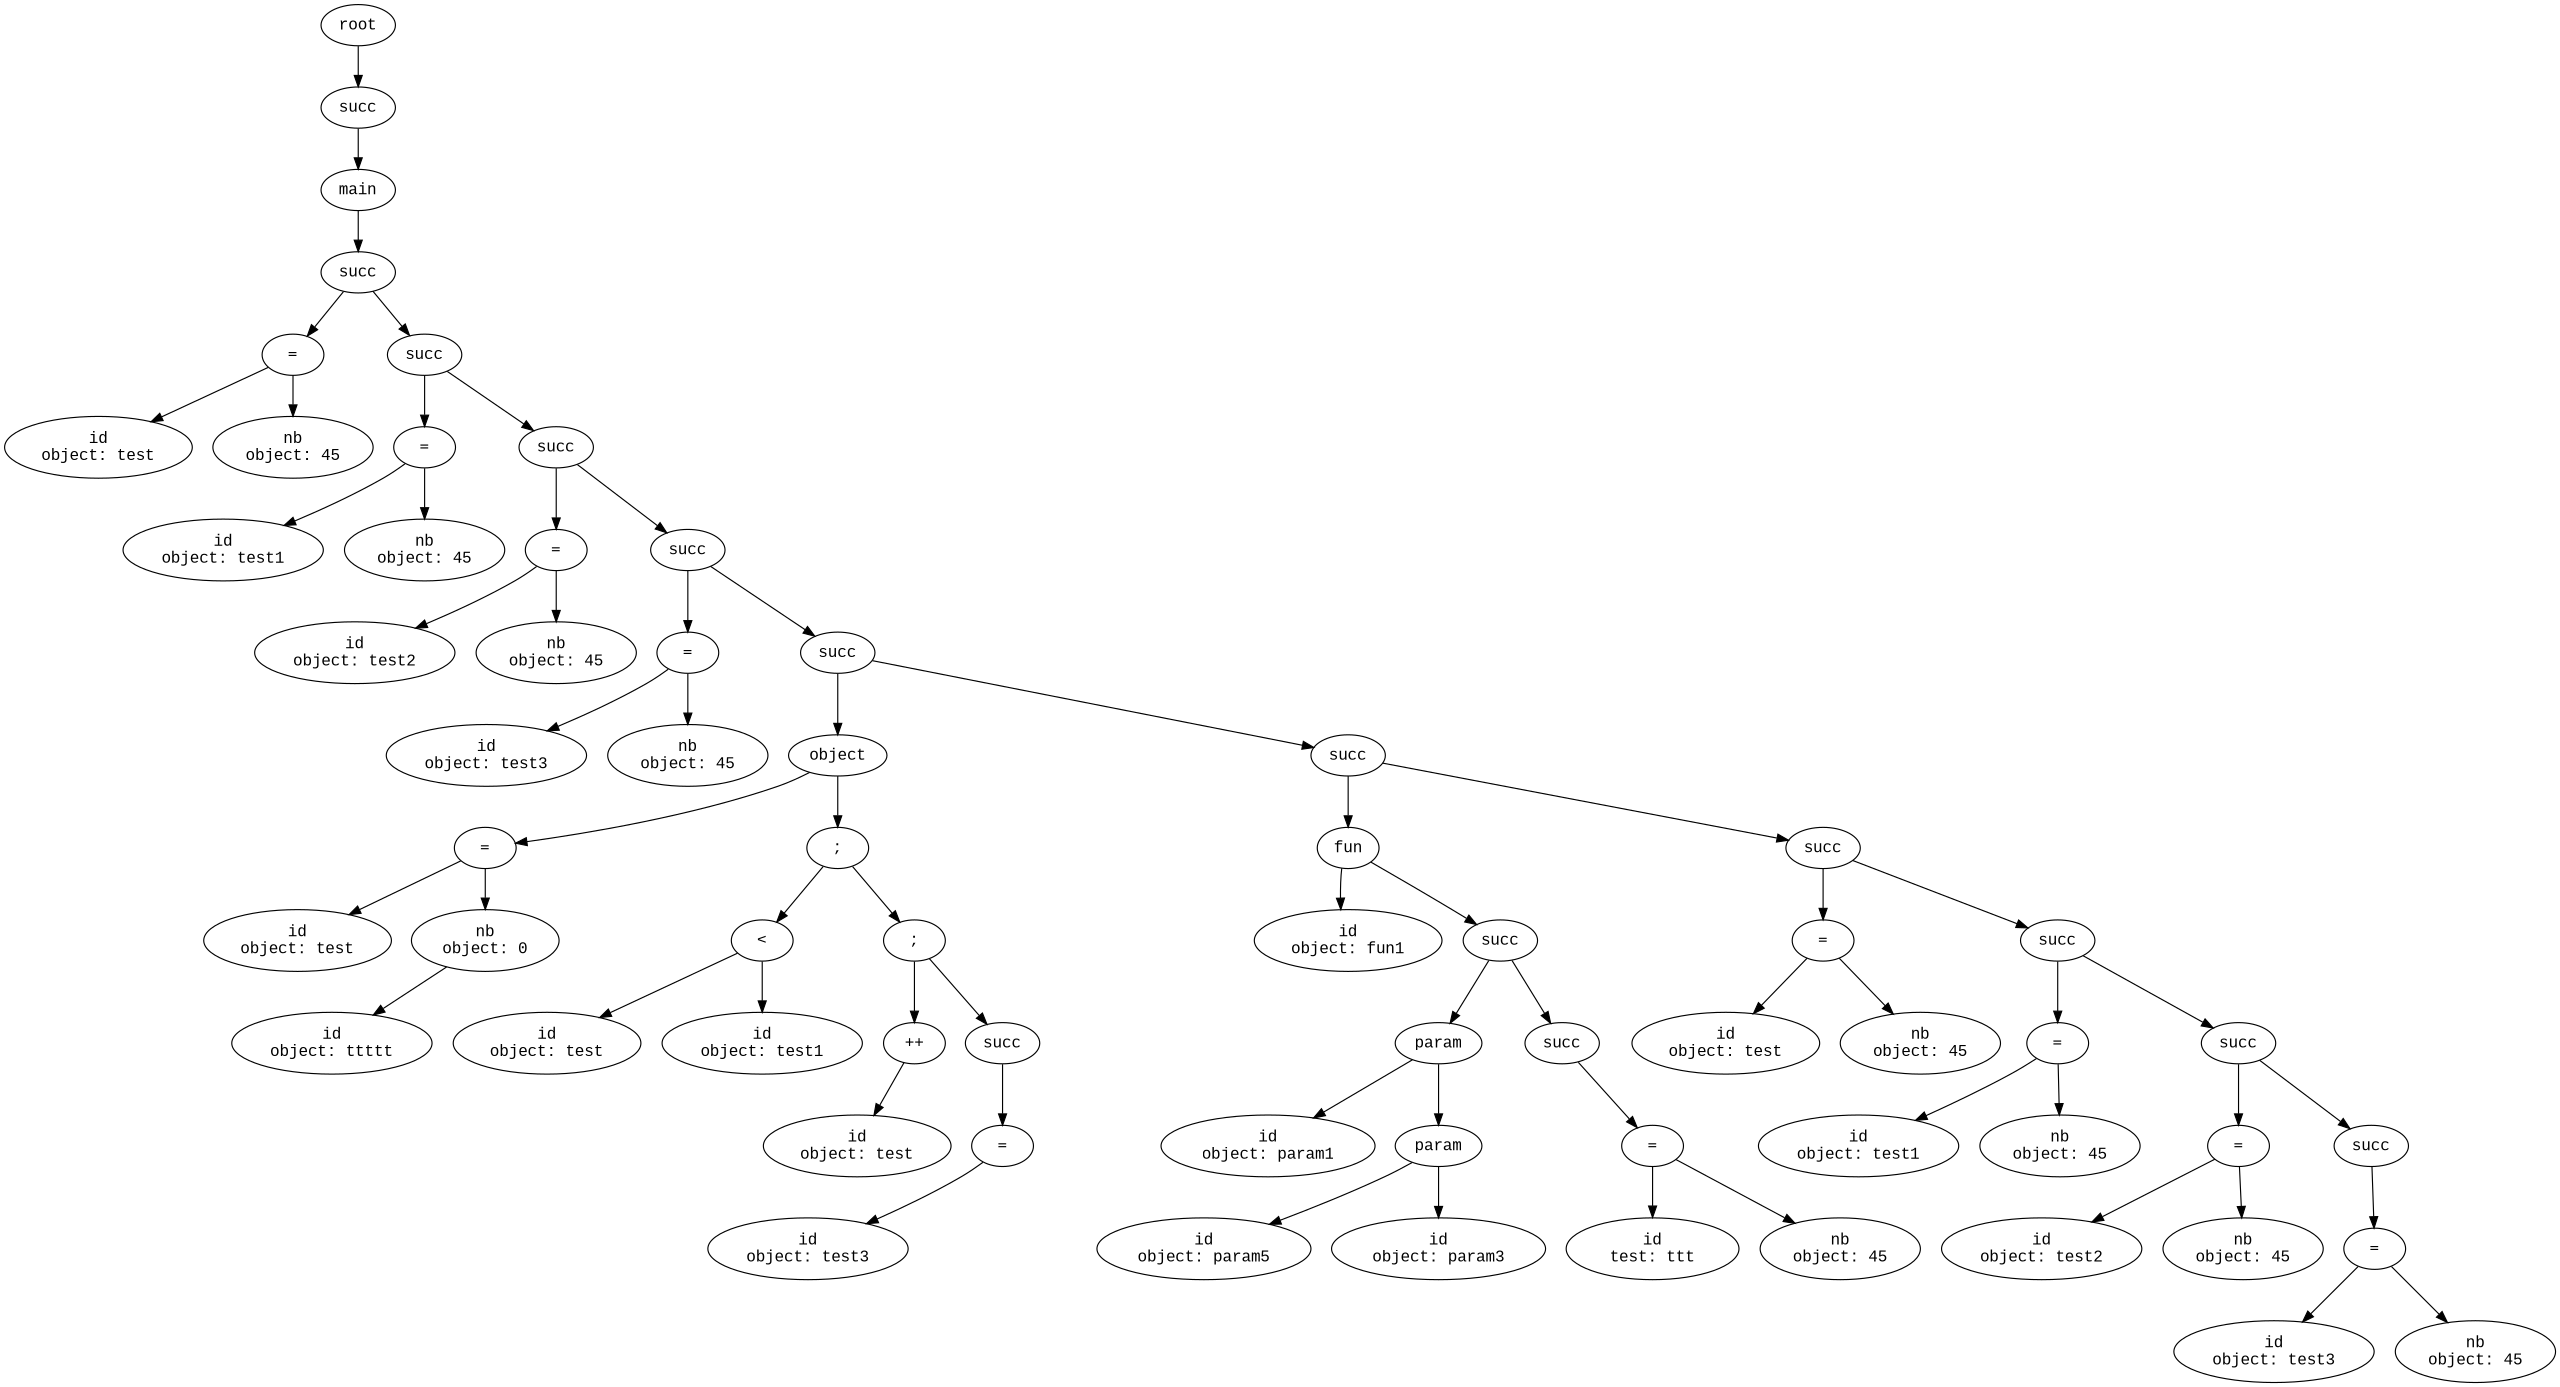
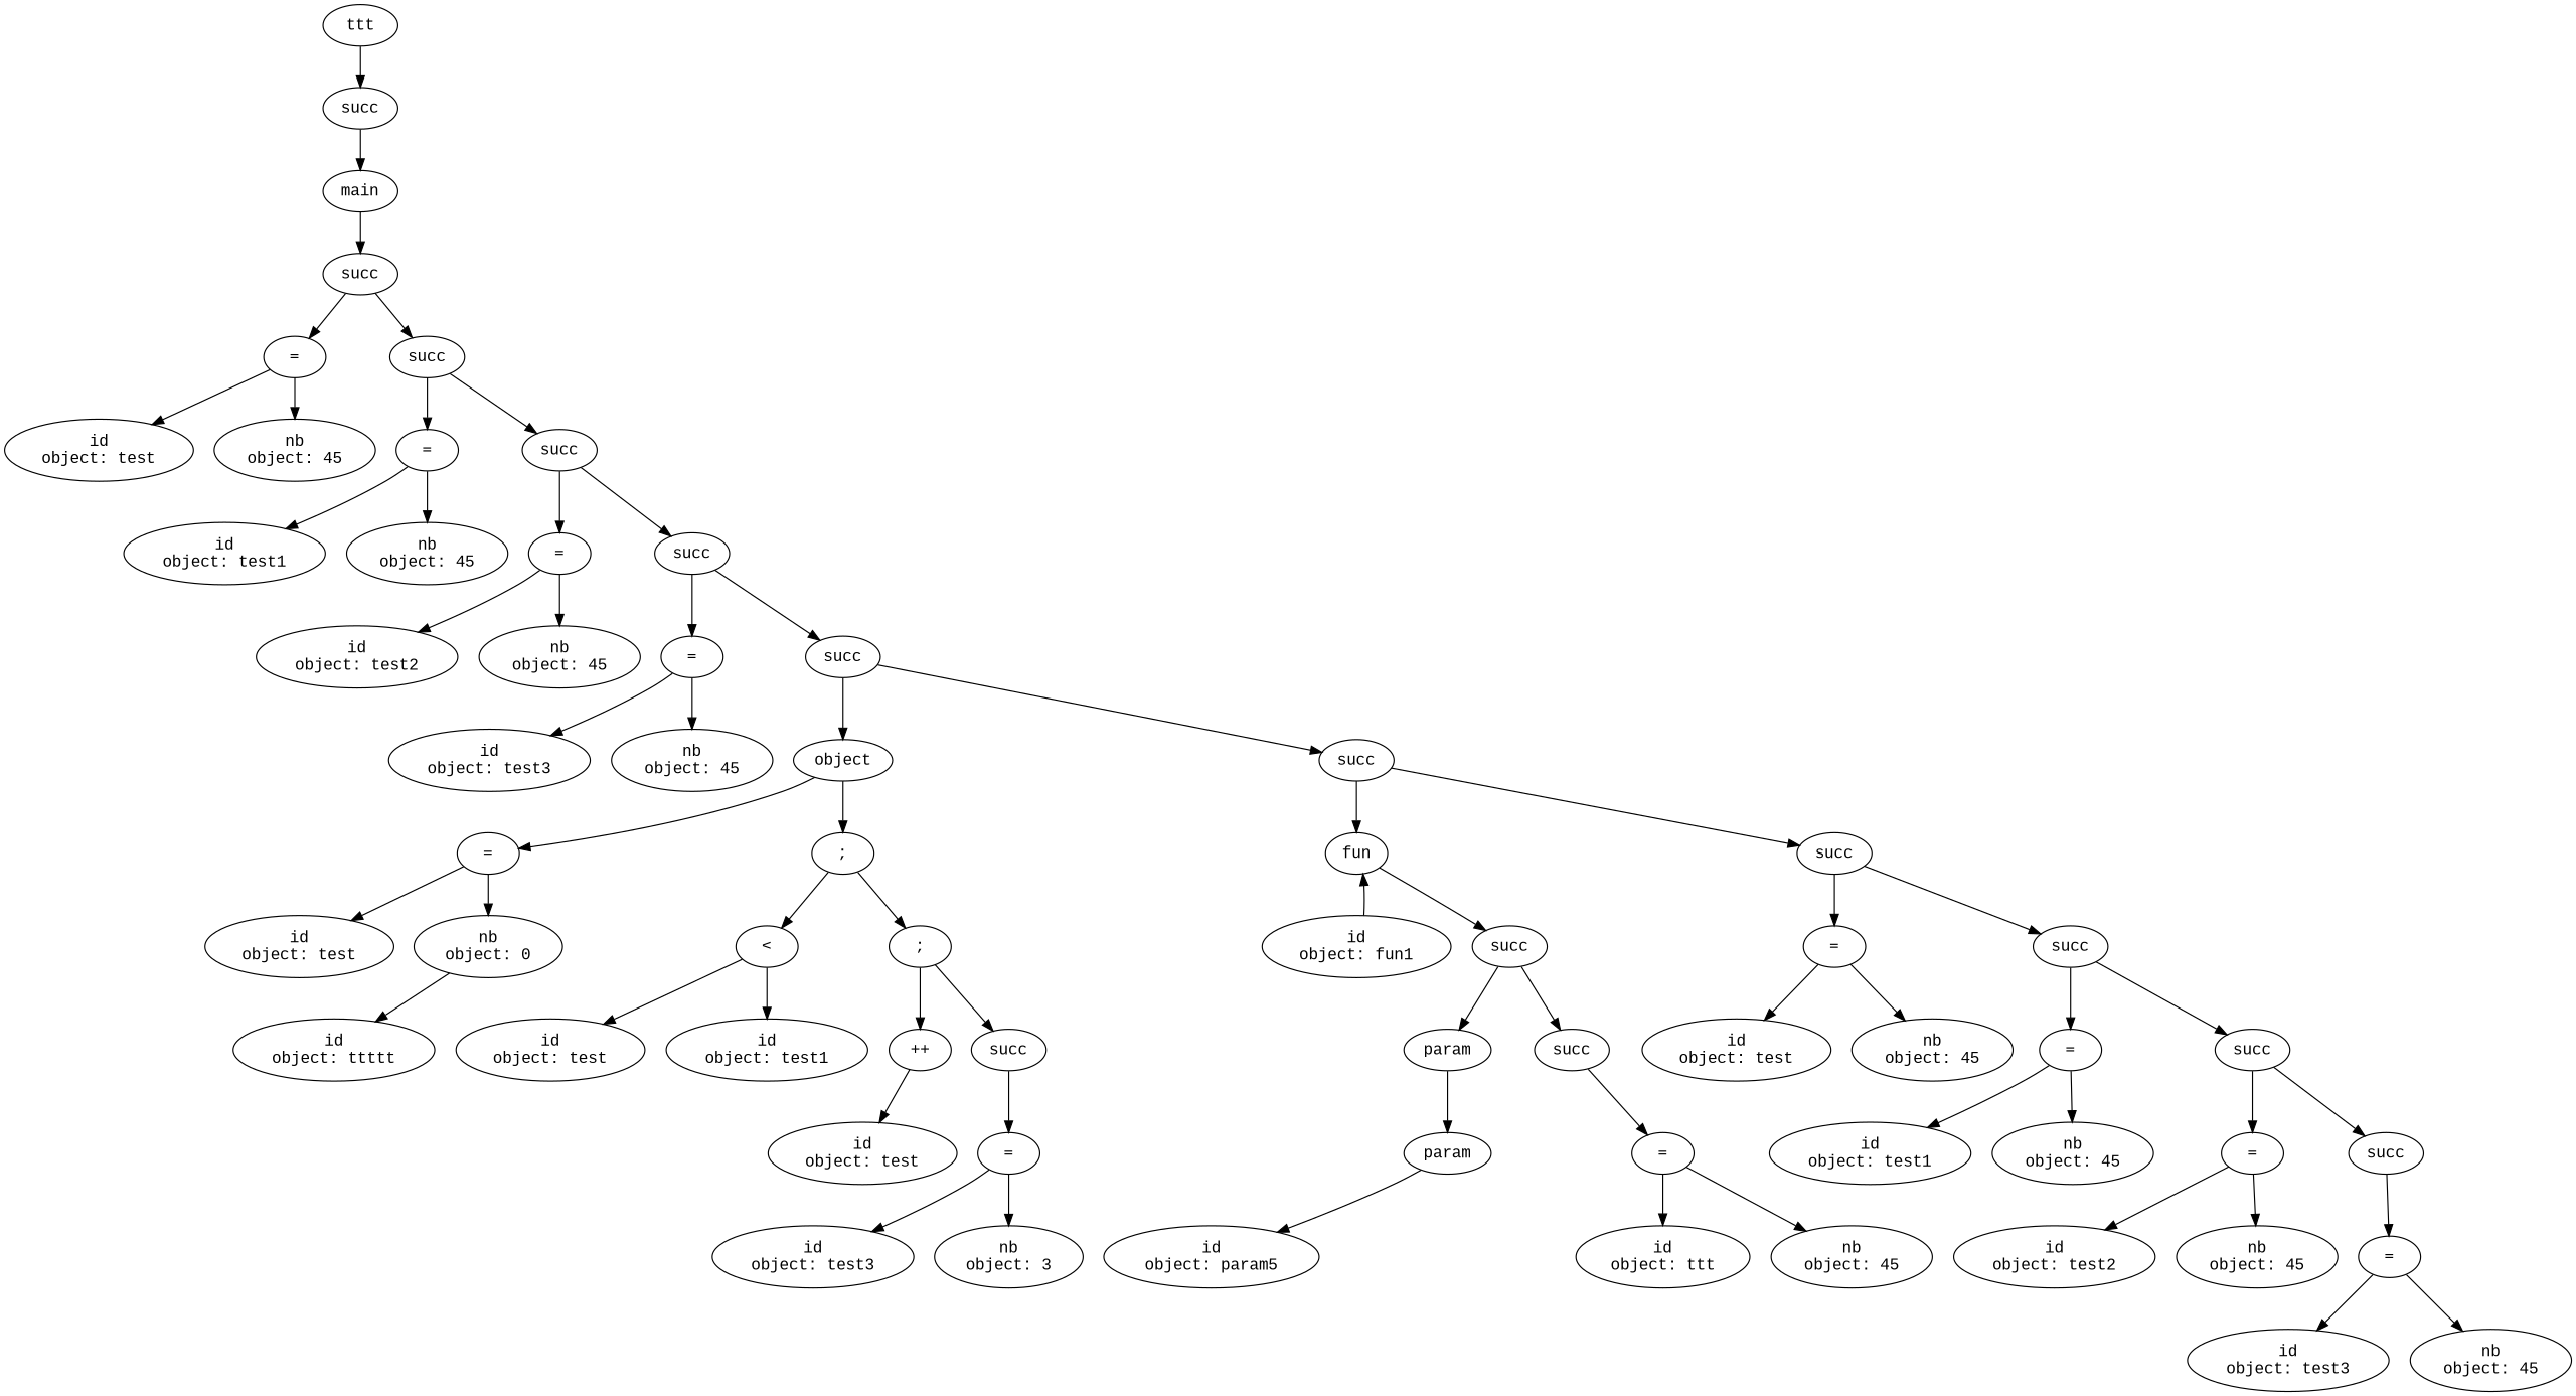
  digraph {
    fontname="Liberation Mono"
    node [fontname="Liberation Mono" shape=ellipse]
    edge [fontname="Liberation Mono"]
-   n1 [label=root]
+   n1 [label=ttt]
    n2 [label=succ]
    n3 [label=main]
    n4 [label=succ]
    n5 [label="id\nobject: ttttt"]
    n6 [label="="]
    n7 [label=succ]
    n8 [label="id\nobject: test"]
    n9 [label="nb\nobject: 45"]
    n10 [label="="]
    n11 [label=succ]
    n12 [label="id\nobject: test1"]
    n13 [label="nb\nobject: 45"]
    n14 [label="="]
    n15 [label=succ]
    n16 [label="id\nobject: test2"]
    n17 [label="nb\nobject: 45"]
    n18 [label="="]
    n19 [label=succ]
    n20 [label="id\nobject: test3"]
    n21 [label="nb\nobject: 45"]
    n22 [label=object]
    n23 [label=succ]
    n24 [label="="]
    n25 [label=";"]
    n26 [label=fun]
    n27 [label=succ]
    n28 [label="id\nobject: test"]
    n29 [label="nb\nobject: 0"]
    n30 [label="<"]
    n31 [label=";"]
    n32 [label="id\nobject: test"]
    n33 [label="id\nobject: test1"]
    n34 [label="++"]
    n35 [label=succ]
    n36 [label="id\nobject: test"]
    n37 [label="="]
    n38 [label="id\nobject: test3"]
+   n39 [label="nb\nobject: 3"]
    n40 [label="id\nobject: fun1"]
    n41 [label=succ]
    n42 [label="="]
    n43 [label=succ]
    n44 [label=param]
    n45 [label=succ]
-   n46 [label="id\nobject: param1"]
    n47 [label=param]
    n48 [label="="]
    n49 [label="id\nobject: param5"]
-   n50 [label="id\nobject: param3"]
-   n51 [label="id\ntest: ttt"]
+   n51 [label="id\nobject: ttt"]
    n52 [label="nb\nobject: 45"]
    n53 [label="id\nobject: test"]
    n54 [label="nb\nobject: 45"]
    n55 [label="="]
    n56 [label=succ]
    n57 [label="id\nobject: test1"]
    n58 [label="nb\nobject: 45"]
    n59 [label="="]
    n60 [label=succ]
    n61 [label="id\nobject: test2"]
    n62 [label="nb\nobject: 45"]
    n63 [label="="]
    n64 [label="id\nobject: test3"]
    n65 [label="nb\nobject: 45"]
    n1 -> n2
    n2 -> n3
    n3 -> n4
    n4 -> n6
    n4 -> n7
    n6 -> n8
    n6 -> n9
    n7 -> n10
    n7 -> n11
    n10 -> n12
    n10 -> n13
    n11 -> n14
    n11 -> n15
    n14 -> n16
    n14 -> n17
    n15 -> n18
    n15 -> n19
    n18 -> n20
    n18 -> n21
    n19 -> n22
    n19 -> n23
    n22 -> n24
    n22 -> n25
    n23 -> n26
    n23 -> n27
    n24 -> n28
    n24 -> n29
    n25 -> n30
    n25 -> n31
-   n26 -> n40
+   n40 -> n26
    n26 -> n41
    n27 -> n42
    n27 -> n43
    n29 -> n5
    n30 -> n32
    n30 -> n33
    n31 -> n34
    n31 -> n35
    n34 -> n36
    n35 -> n37
    n37 -> n38
+   n37 -> n39
    n41 -> n44
    n41 -> n45
    n42 -> n53
    n42 -> n54
    n43 -> n55
    n43 -> n56
-   n44 -> n46
    n44 -> n47
    n45 -> n48
    n47 -> n49
-   n47 -> n50
    n48 -> n51
    n48 -> n52
    n55 -> n57
    n55 -> n58
    n56 -> n59
    n56 -> n60
    n59 -> n61
    n59 -> n62
    n60 -> n63
    n63 -> n64
    n63 -> n65
  }
